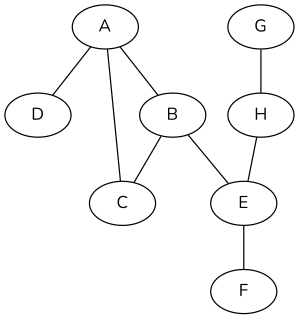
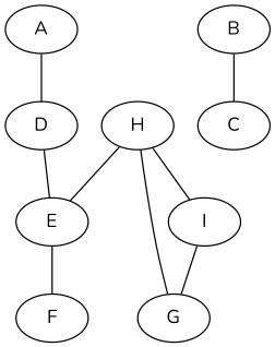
  graph {
    fontname=Nunito
    node [fontname=Nunito]
    edge [fontname=Nunito]
    A
    B
    D
    C
    E
    G
    H
    F
-   A -- B
+   I
    A -- D
    B -- C
-   B -- E
-   C -- A
+   D -- E
    E -- F
    G -- H
    H -- E
+   H -- I
+   I -- G
  }
